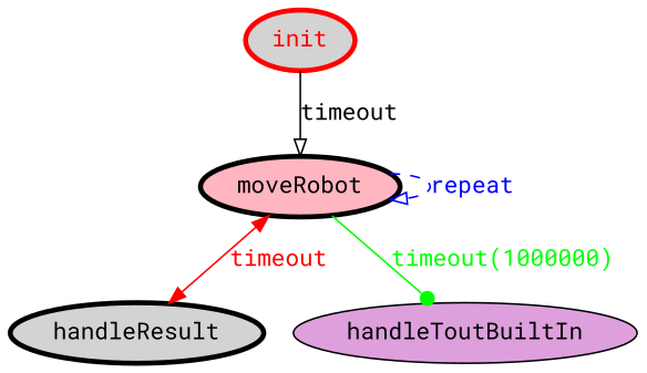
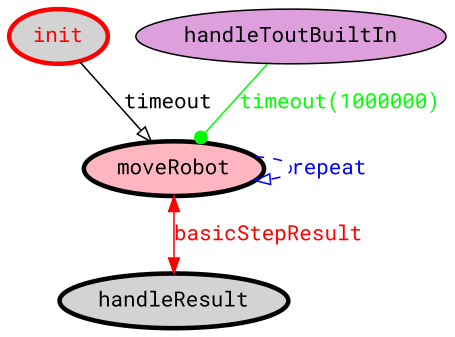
  digraph {
    fontname="Roboto Mono"
    rankdir=TB
    node [color=black fillcolor=lightgrey fontcolor=black fontname="Roboto Mono" penwidth=3 style=filled]
    edge [arrowhead=onormal fontname="Roboto Mono"]
    init [color=red fontcolor=red]
    moveRobot [fillcolor=lightpink]
    handleResult
    handleToutBuiltIn [fillcolor=plum color="" fontcolor="" penwidth=""]
    init -> moveRobot [color=black fontcolor=black label=timeout]
    moveRobot -> moveRobot [color=blue fontcolor=blue label="repeat " style=dashed]
-   moveRobot -> handleResult [color=red dir=both fontcolor=red label=timeout arrowhead=""]
-   moveRobot -> handleToutBuiltIn [arrowhead=dot color=green fontcolor=green label="timeout(1000000)"]
+   moveRobot -> handleResult [color=red dir=both fontcolor=red label=basicStepResult arrowhead=""]
+   handleToutBuiltIn -> moveRobot [arrowhead=dot color=green fontcolor=green label="timeout(1000000)"]
  }
